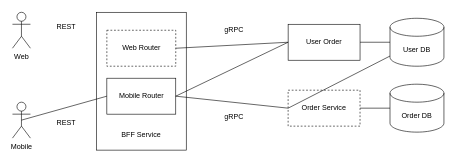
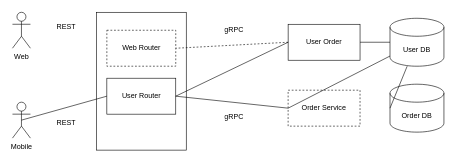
  <mxCell id="0" />
  <mxCell id="1" parent="0" />
  <mxCell id="2" value="Web" style="shape=umlActor;verticalLabelPosition=bottom;verticalAlign=top;html=1;outlineConnect=0;" vertex="1" parent="1"><mxGeometry x="20" y="20" width="30" height="60" as="geometry" /></mxCell>
  <mxCell id="3" value="Mobile" style="shape=umlActor;verticalLabelPosition=bottom;verticalAlign=top;html=1;outlineConnect=0;" vertex="1" parent="1"><mxGeometry x="20" y="170" width="30" height="60" as="geometry" /></mxCell>
  <mxCell id="4" value="User Order" style="rounded=0;whiteSpace=wrap;html=1;" vertex="1" parent="1"><mxGeometry x="480" y="40" width="120" height="60" as="geometry" /></mxCell>
  <mxCell id="5" value="User DB" style="shape=cylinder3;whiteSpace=wrap;html=1;boundedLbl=1;backgroundOutline=1;size=15;" vertex="1" parent="1"><mxGeometry x="650" y="30" width="90" height="80" as="geometry" /></mxCell>
  <mxCell id="6" value="" style="rounded=0;whiteSpace=wrap;html=1;" vertex="1" parent="1"><mxGeometry x="160" y="20" width="150" height="230" as="geometry" /></mxCell>
  <mxCell id="7" value="Web Router" style="rounded=0;whiteSpace=wrap;html=1;dashed=1;" vertex="1" parent="1"><mxGeometry x="177.5" y="50" width="115" height="60" as="geometry" /></mxCell>
- <mxCell id="8" value="Mobile Router" style="rounded=0;whiteSpace=wrap;html=1;" vertex="1" parent="1"><mxGeometry x="177.5" y="130" width="115" height="60" as="geometry" /></mxCell>
+ <mxCell id="8" value="User Router" style="rounded=0;whiteSpace=wrap;html=1;" vertex="1" parent="1"><mxGeometry x="177.5" y="130" width="115" height="60" as="geometry" /></mxCell>
  <mxCell id="9" value="Order Service" style="rounded=0;whiteSpace=wrap;html=1;dashed=1;" vertex="1" parent="1"><mxGeometry x="480" y="150" width="120" height="60" as="geometry" /></mxCell>
  <mxCell id="10" value="Order DB" style="shape=cylinder3;whiteSpace=wrap;html=1;boundedLbl=1;backgroundOutline=1;size=15;" vertex="1" parent="1"><mxGeometry x="650" y="140" width="90" height="80" as="geometry" /></mxCell>
- <mxCell id="11" value="BFF Service" style="text;strokeColor=none;fillColor=none;align=center;verticalAlign=middle;spacingLeft=4;spacingRight=4;overflow=hidden;points=[[0,0.5],[1,0.5]];portConstraint=eastwest;rotatable=0;whiteSpace=wrap;html=1;" vertex="1" parent="1"><mxGeometry x="195" y="210" width="80" height="30" as="geometry" /></mxCell>
  <mxCell id="12" value="" style="endArrow=none;html=1;rounded=0;exitX=0;exitY=0.5;exitDx=0;exitDy=0;" edge="1" parent="1" source="9" target="5"><mxGeometry width="50" height="50" relative="1" as="geometry"><mxPoint x="350" y="280" as="sourcePoint" /><mxPoint x="400" y="230" as="targetPoint" /></mxGeometry></mxCell>
- <mxCell id="13" value="" style="endArrow=none;html=1;rounded=0;entryX=1;entryY=0.5;entryDx=0;entryDy=0;exitX=0;exitY=0.5;exitDx=0;exitDy=0;" edge="1" parent="1" source="4" target="7"><mxGeometry width="50" height="50" relative="1" as="geometry"><mxPoint x="430" y="200" as="sourcePoint" /><mxPoint x="303" y="90" as="targetPoint" /></mxGeometry></mxCell>
+ <mxCell id="13" value="" style="endArrow=none;html=1;rounded=0;entryX=1;entryY=0.5;entryDx=0;entryDy=0;exitX=0;exitY=0.5;exitDx=0;exitDy=0;dashed=1;" edge="1" parent="1" source="4" target="7"><mxGeometry width="50" height="50" relative="1" as="geometry"><mxPoint x="430" y="200" as="sourcePoint" /><mxPoint x="303" y="90" as="targetPoint" /></mxGeometry></mxCell>
  <mxCell id="14" value="" style="endArrow=none;html=1;rounded=0;entryX=1;entryY=0.5;entryDx=0;entryDy=0;exitX=0;exitY=0.5;exitDx=0;exitDy=0;" edge="1" parent="1" source="4" target="8"><mxGeometry width="50" height="50" relative="1" as="geometry"><mxPoint x="440" y="210" as="sourcePoint" /><mxPoint x="313" y="100" as="targetPoint" /></mxGeometry></mxCell>
  <mxCell id="15" value="" style="endArrow=none;html=1;rounded=0;entryX=1;entryY=0.5;entryDx=0;entryDy=0;exitX=0;exitY=0.5;exitDx=0;exitDy=0;" edge="1" parent="1" source="9" target="8"><mxGeometry width="50" height="50" relative="1" as="geometry"><mxPoint x="450" y="220" as="sourcePoint" /><mxPoint x="323" y="110" as="targetPoint" /></mxGeometry></mxCell>
  <mxCell id="16" value="" style="endArrow=none;html=1;rounded=0;entryX=1;entryY=0.5;entryDx=0;entryDy=0;exitX=0;exitY=0.5;exitDx=0;exitDy=0;exitPerimeter=0;" edge="1" parent="1" source="5" target="4"><mxGeometry width="50" height="50" relative="1" as="geometry"><mxPoint x="460" y="230" as="sourcePoint" /><mxPoint x="333" y="120" as="targetPoint" /></mxGeometry></mxCell>
- <mxCell id="17" value="" style="endArrow=none;html=1;rounded=0;entryX=1;entryY=0.5;entryDx=0;entryDy=0;exitX=0;exitY=0.5;exitDx=0;exitDy=0;exitPerimeter=0;" edge="1" parent="1" source="10" target="9"><mxGeometry width="50" height="50" relative="1" as="geometry"><mxPoint x="470" y="240" as="sourcePoint" /><mxPoint x="343" y="130" as="targetPoint" /></mxGeometry></mxCell>
+ <mxCell id="17" value="" style="endArrow=none;html=1;rounded=0;exitX=0;exitY=0.5;exitDx=0;exitDy=0;exitPerimeter=0;" edge="1" parent="1" source="10" target="5"><mxGeometry width="50" height="50" relative="1" as="geometry"><mxPoint x="470" y="240" as="sourcePoint" /><mxPoint x="343" y="130" as="targetPoint" /></mxGeometry></mxCell>
  <mxCell id="18" value="" style="endArrow=none;html=1;rounded=0;entryX=0;entryY=0.5;entryDx=0;entryDy=0;exitX=0.5;exitY=0.5;exitDx=0;exitDy=0;exitPerimeter=0;" edge="1" parent="1" source="3" target="8"><mxGeometry width="50" height="50" relative="1" as="geometry"><mxPoint x="480" y="250" as="sourcePoint" /><mxPoint x="353" y="140" as="targetPoint" /></mxGeometry></mxCell>
  <mxCell id="19" value="gRPC" style="text;strokeColor=none;fillColor=none;align=center;verticalAlign=middle;spacingLeft=4;spacingRight=4;overflow=hidden;points=[[0,0.5],[1,0.5]];portConstraint=eastwest;rotatable=0;whiteSpace=wrap;html=1;" vertex="1" parent="1"><mxGeometry x="350" y="180" width="80" height="30" as="geometry" /></mxCell>
  <mxCell id="20" value="REST" style="text;strokeColor=none;fillColor=none;align=center;verticalAlign=middle;spacingLeft=4;spacingRight=4;overflow=hidden;points=[[0,0.5],[1,0.5]];portConstraint=eastwest;rotatable=0;whiteSpace=wrap;html=1;" vertex="1" parent="1"><mxGeometry x="70" y="190" width="80" height="30" as="geometry" /></mxCell>
  <mxCell id="21" value="gRPC" style="text;strokeColor=none;fillColor=none;align=center;verticalAlign=middle;spacingLeft=4;spacingRight=4;overflow=hidden;points=[[0,0.5],[1,0.5]];portConstraint=eastwest;rotatable=0;whiteSpace=wrap;html=1;" vertex="1" parent="1"><mxGeometry x="350" y="35" width="80" height="30" as="geometry" /></mxCell>
  <mxCell id="22" value="REST" style="text;strokeColor=none;fillColor=none;align=center;verticalAlign=middle;spacingLeft=4;spacingRight=4;overflow=hidden;points=[[0,0.5],[1,0.5]];portConstraint=eastwest;rotatable=0;whiteSpace=wrap;html=1;" vertex="1" parent="1"><mxGeometry x="70" y="30" width="80" height="30" as="geometry" /></mxCell>
